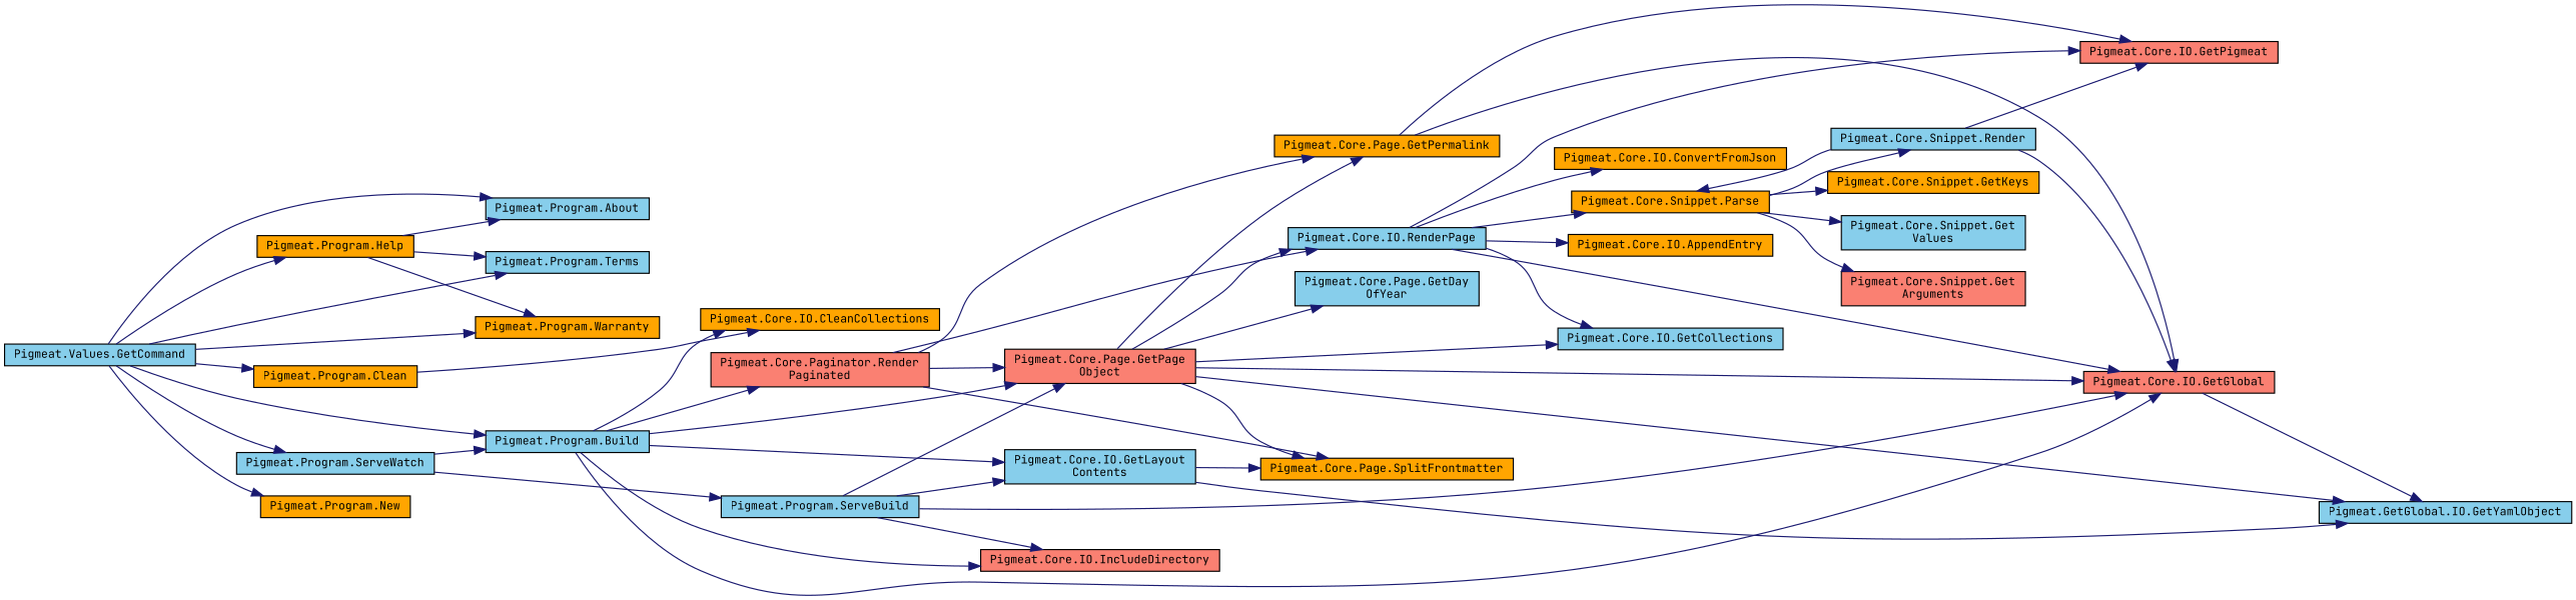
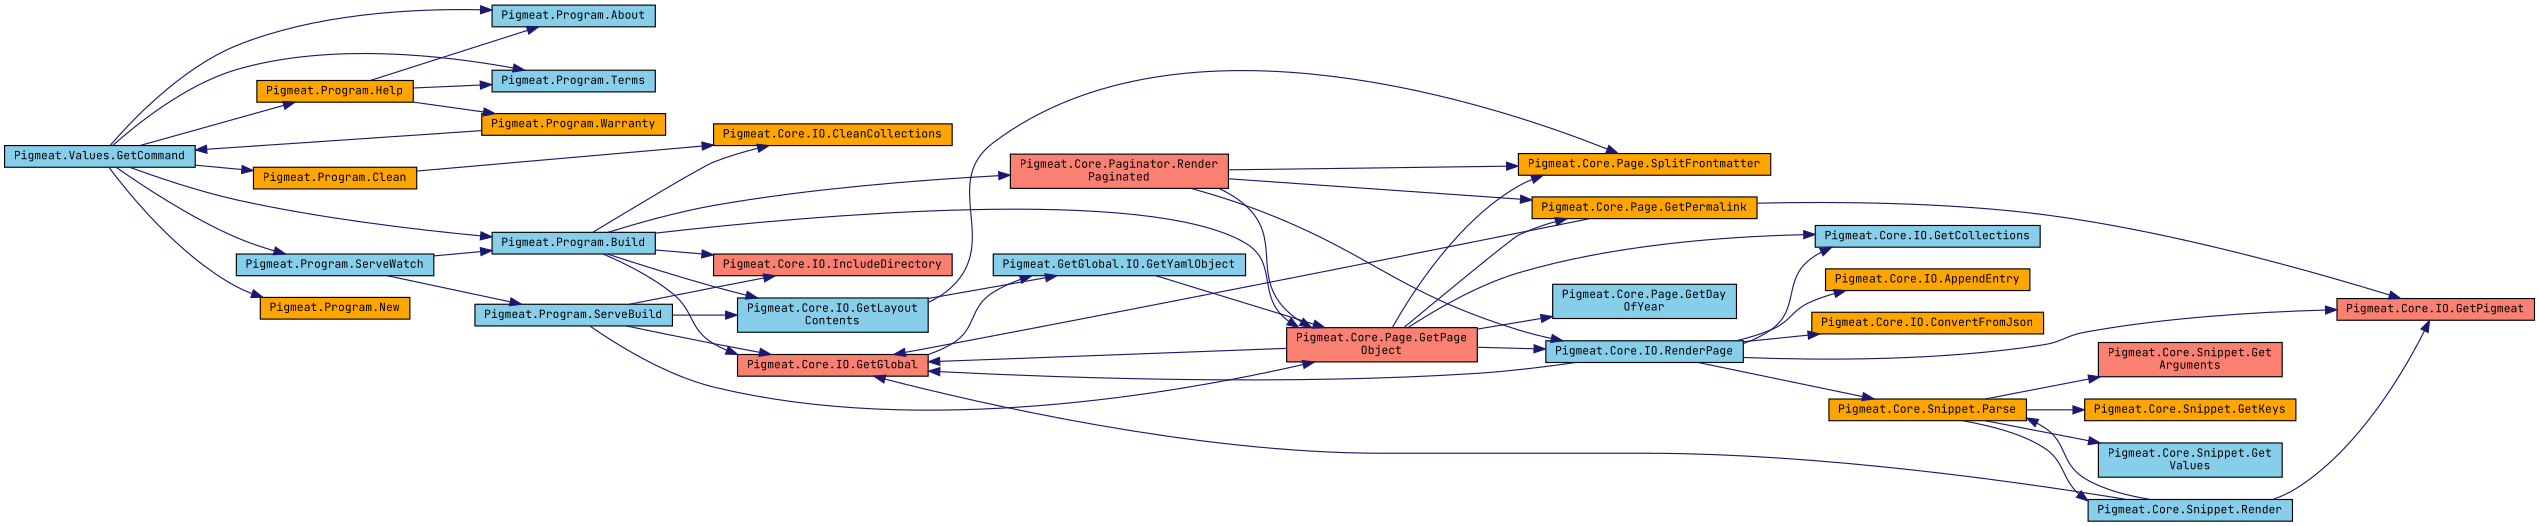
  digraph {
    fontname="JetBrains Mono"
    rankdir=LR
    node [color=black fillcolor=skyblue fontname="JetBrains Mono" fontsize=10 shape=record style=filled]
    edge [color=midnightblue fontname="JetBrains Mono" fontsize=10 labelfontname=Helvetica labelfontsize=10 style=solid]
    n1 [fontcolor=black height=0.2 label="Pigmeat.Values.GetCommand" width=0.4]
    n2 [height=0.2 label="Pigmeat.Program.About" width=0.4]
    n3 [height=0.2 label="Pigmeat.Program.Build" width=0.4]
    n4 [fillcolor=orange height=0.2 label="Pigmeat.Program.Clean" width=0.4]
    n5 [fillcolor=orange height=0.2 label="Pigmeat.Program.Help" width=0.4]
    n6 [height=0.2 label="Pigmeat.Program.Terms" width=0.4]
    n7 [fillcolor=orange height=0.2 label="Pigmeat.Program.Warranty" width=0.4]
    n8 [fillcolor=orange height=0.2 label="Pigmeat.Program.New" width=0.4]
    n9 [height=0.2 label="Pigmeat.Program.ServeWatch" width=0.4]
    n10 [fillcolor=orange height=0.2 label="Pigmeat.Core.IO.CleanCollections" width=0.4]
    n11 [fillcolor=salmon height=0.2 label="Pigmeat.Core.IO.GetGlobal" width=0.4]
    n12 [height=0.2 label="Pigmeat.Core.IO.GetLayout\lContents" width=0.4]
    n13 [fillcolor=salmon height=0.2 label="Pigmeat.Core.Page.GetPage\lObject" width=0.4]
    n14 [fillcolor=salmon height=0.2 label="Pigmeat.Core.IO.IncludeDirectory" width=0.4]
    n15 [fillcolor=salmon height=0.2 label="Pigmeat.Core.Paginator.Render\lPaginated" width=0.4]
    n16 [height=0.2 label="Pigmeat.Program.ServeBuild" width=0.4]
    n17 [height=0.2 label="Pigmeat.GetGlobal.IO.GetYamlObject" width=0.4]
    n18 [fillcolor=orange height=0.2 label="Pigmeat.Core.Page.SplitFrontmatter" width=0.4]
    n19 [height=0.2 label="Pigmeat.Core.IO.GetCollections" width=0.4]
    n20 [height=0.2 label="Pigmeat.Core.Page.GetDay\lOfYear" width=0.4]
    n21 [fillcolor=orange height=0.2 label="Pigmeat.Core.Page.GetPermalink" width=0.4]
    n22 [height=0.2 label="Pigmeat.Core.IO.RenderPage" width=0.4]
    n23 [fillcolor=salmon height=0.2 label="Pigmeat.Core.IO.GetPigmeat" width=0.4]
    n24 [fillcolor=orange height=0.2 label="Pigmeat.Core.IO.AppendEntry" width=0.4]
    n25 [fillcolor=orange height=0.2 label="Pigmeat.Core.IO.ConvertFromJson" width=0.4]
    n26 [fillcolor=orange height=0.2 label="Pigmeat.Core.Snippet.Parse" width=0.4]
    n27 [fillcolor=salmon height=0.2 label="Pigmeat.Core.Snippet.Get\lArguments" width=0.4]
    n28 [fillcolor=orange height=0.2 label="Pigmeat.Core.Snippet.GetKeys" width=0.4]
    n29 [height=0.2 label="Pigmeat.Core.Snippet.Get\lValues" width=0.4]
    n30 [height=0.2 label="Pigmeat.Core.Snippet.Render" width=0.4]
    n1 -> n2
    n1 -> n3
    n1 -> n4
    n1 -> n5
    n1 -> n6
-   n1 -> n7
+   n7 -> n1
    n1 -> n8
    n1 -> n9
    n3 -> n10
    n3 -> n11
    n3 -> n12
    n3 -> n13
    n3 -> n14
    n3 -> n15
    n4 -> n10
    n5 -> n2
    n5 -> n6
    n5 -> n7
    n9 -> n3
    n9 -> n16
    n11 -> n17
    n12 -> n17
    n12 -> n18
    n13 -> n11
-   n13 -> n17
+   n17 -> n13
    n13 -> n18
    n13 -> n19
    n13 -> n20
    n13 -> n21
    n13 -> n22
    n15 -> n13
    n15 -> n18
    n15 -> n21
    n15 -> n22
    n16 -> n11
    n16 -> n12
    n16 -> n13
    n16 -> n14
    n21 -> n11
    n21 -> n23
    n22 -> n11
    n22 -> n19
    n22 -> n23
    n22 -> n24
    n22 -> n25
    n22 -> n26
    n26 -> n27
    n26 -> n28
    n26 -> n29
    n26 -> n30
    n30 -> n11
    n30 -> n23
    n30 -> n26
  }
